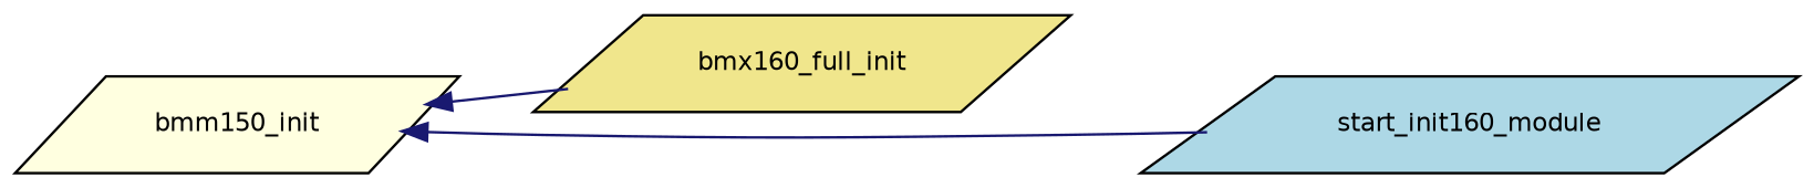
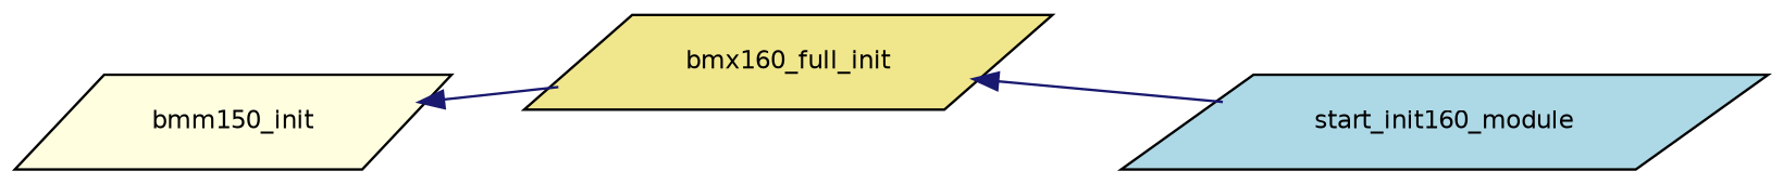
  digraph {
    rankdir=LR
    node [color=black fontname=Helvetica fontsize=10 shape=parallelogram style=filled]
    edge [color=midnightblue dir=back fontname=Helvetica fontsize=10 labelfontname=Helvetica labelfontsize=10 style=solid]
    n1 [fillcolor=lightyellow fontcolor=black height=0.2 label=bmm150_init width=0.4]
    n2 [fillcolor=khaki height=0.2 label=bmx160_full_init width=0.4]
    n3 [fillcolor=lightblue height=0.2 label=start_init160_module width=0.4]
    n1 -> n2
-   n1 -> n3
+   n2 -> n3
  }
